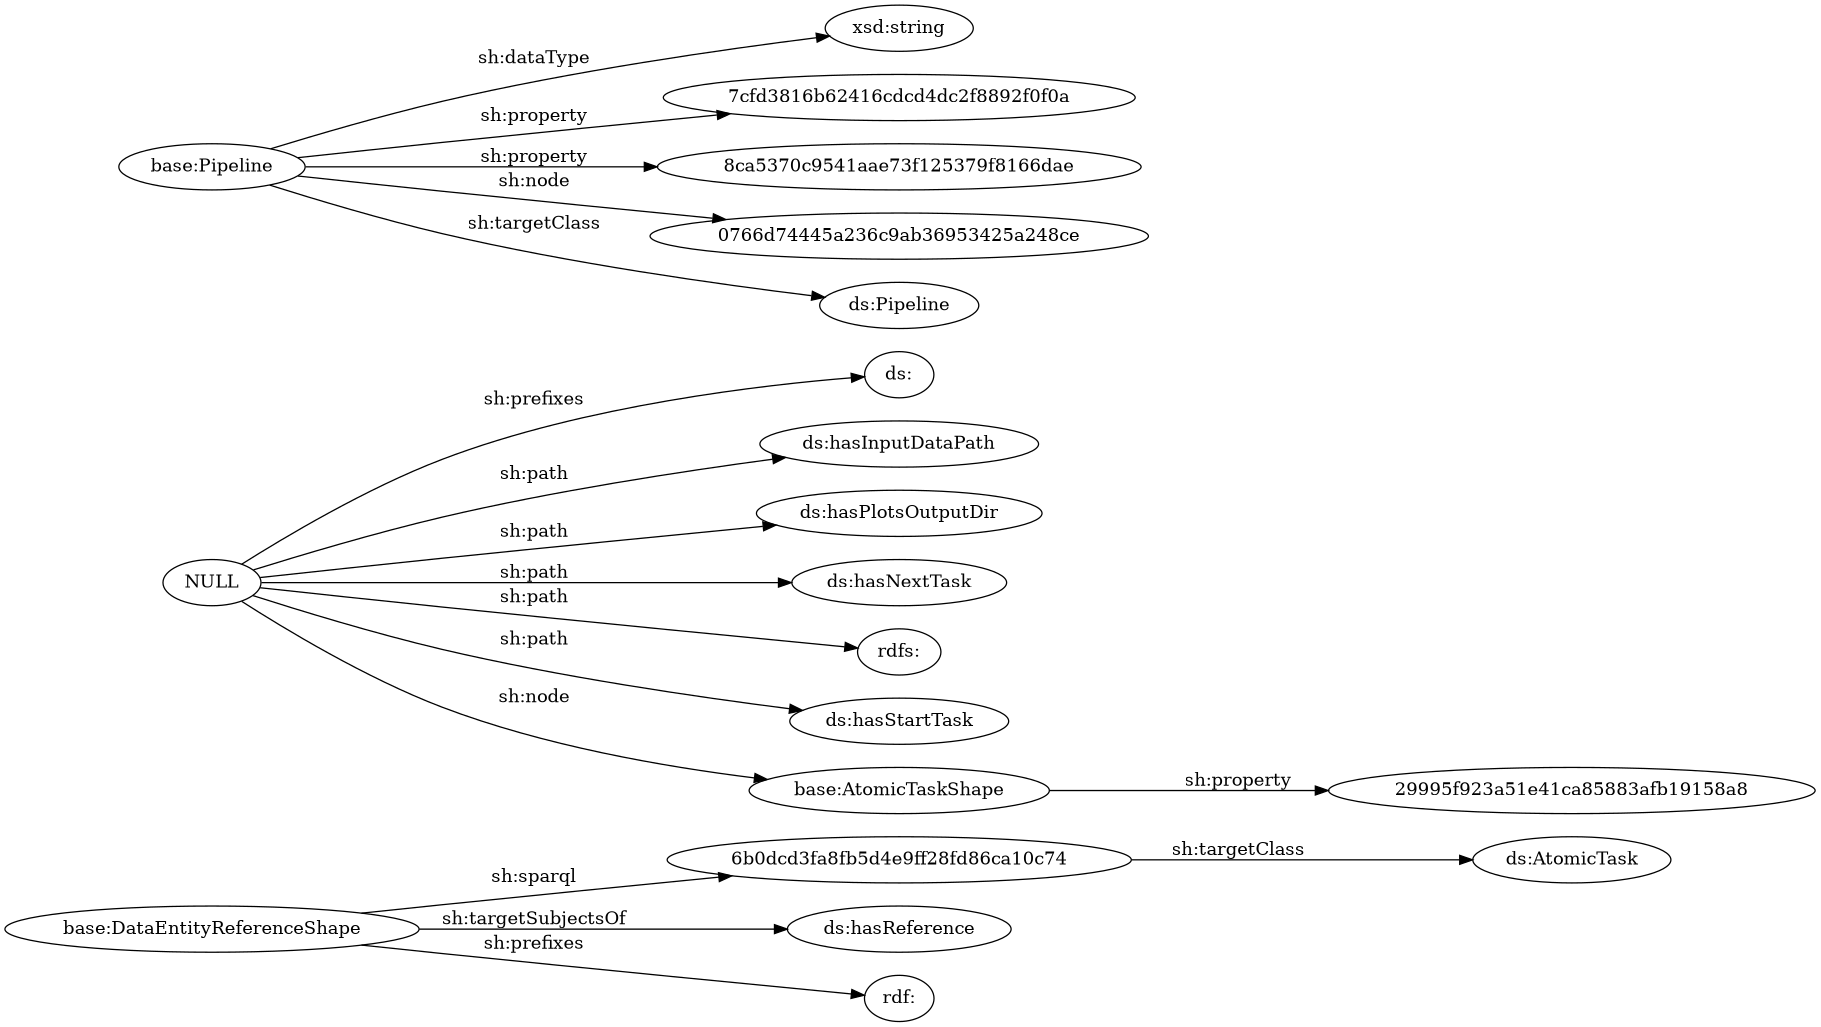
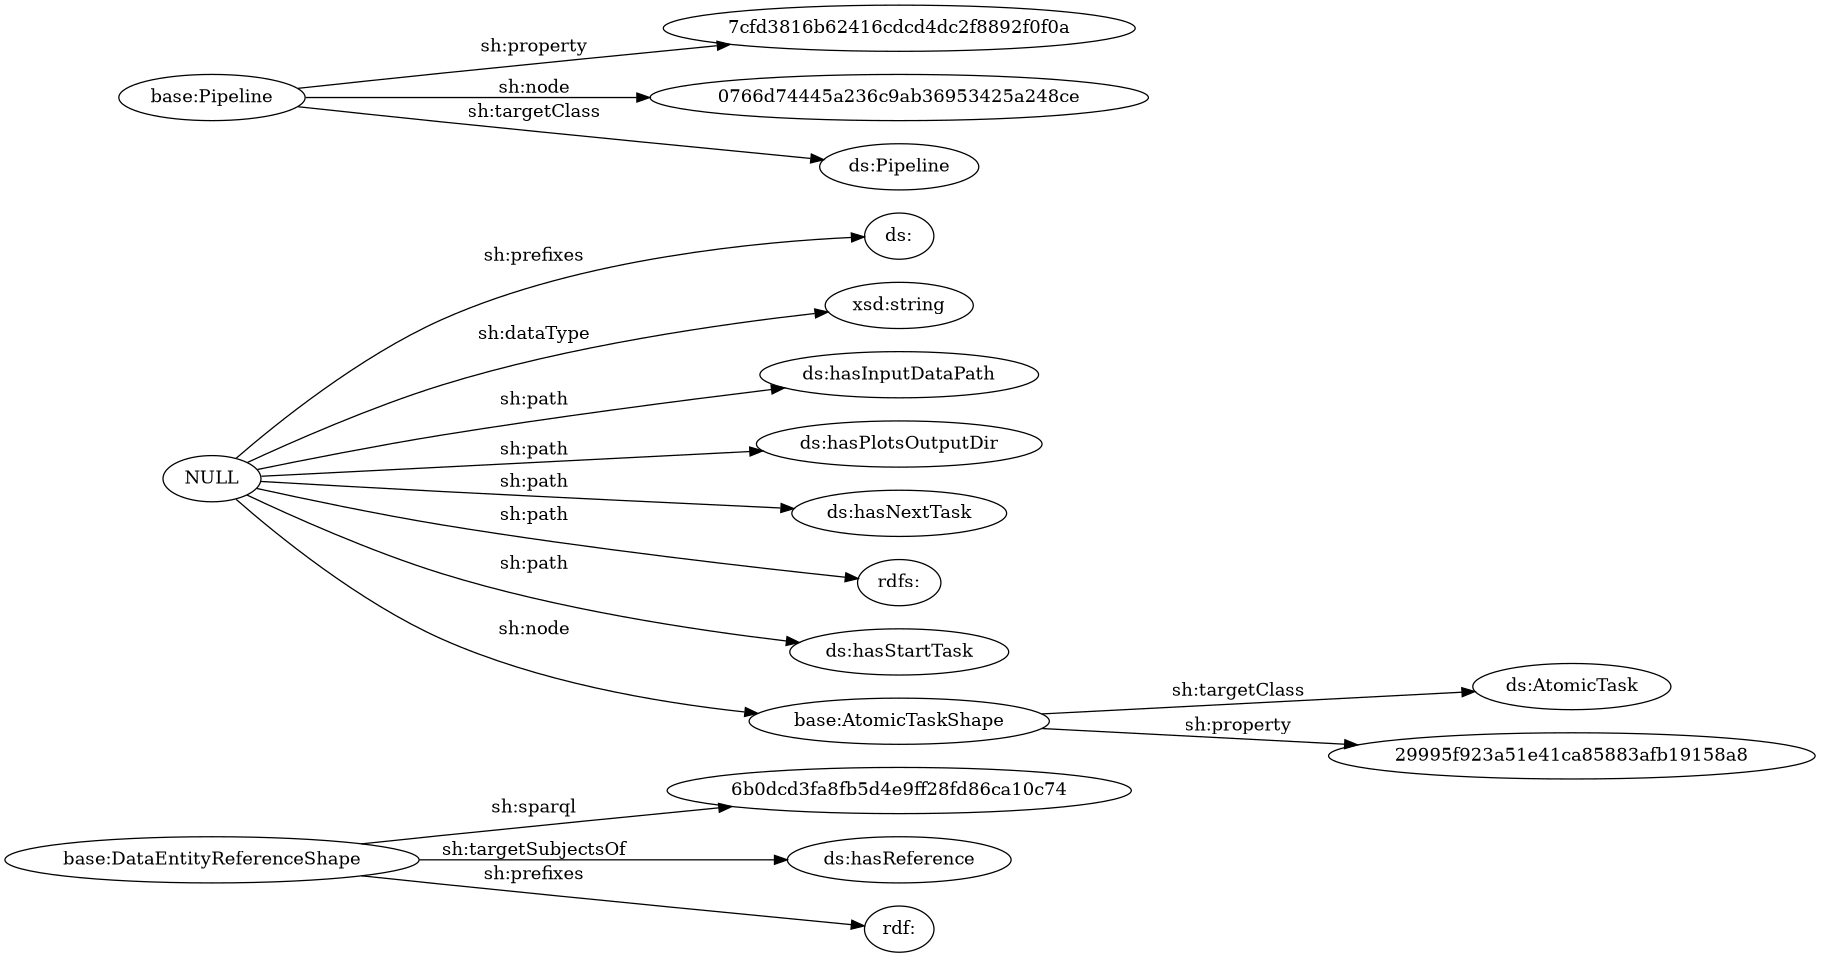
  digraph {
    rankdir=LR
    "base:DataEntityReferenceShape"
    "6b0dcd3fa8fb5d4e9ff28fd86ca10c74"
    "ds:hasReference"
    "rdf:"
    NULL
    "ds:"
    "xsd:string"
    "ds:hasInputDataPath"
    "ds:hasPlotsOutputDir"
    "ds:hasNextTask"
    "rdfs:"
    "ds:hasStartTask"
    "base:AtomicTaskShape"
    "ds:AtomicTask"
    "29995f923a51e41ca85883afb19158a8"
    "base:Pipeline"
    "7cfd3816b62416cdcd4dc2f8892f0f0a"
-   "8ca5370c9541aae73f125379f8166dae"
    "0766d74445a236c9ab36953425a248ce"
    "ds:Pipeline"
    "base:DataEntityReferenceShape" -> "6b0dcd3fa8fb5d4e9ff28fd86ca10c74" [label="sh:sparql"]
    "base:DataEntityReferenceShape" -> "ds:hasReference" [label="sh:targetSubjectsOf"]
    "base:DataEntityReferenceShape" -> "rdf:" [label="sh:prefixes"]
    NULL -> "ds:" [label="sh:prefixes"]
-   "base:Pipeline" -> "xsd:string" [label="sh:dataType"]
+   NULL -> "xsd:string" [label="sh:dataType"]
    NULL -> "ds:hasInputDataPath" [label="sh:path"]
    NULL -> "ds:hasPlotsOutputDir" [label="sh:path"]
    NULL -> "ds:hasNextTask" [label="sh:path"]
    NULL -> "rdfs:" [label="sh:path"]
    NULL -> "ds:hasStartTask" [label="sh:path"]
    NULL -> "base:AtomicTaskShape" [label="sh:node"]
-   "6b0dcd3fa8fb5d4e9ff28fd86ca10c74" -> "ds:AtomicTask" [label="sh:targetClass"]
+   "base:AtomicTaskShape" -> "ds:AtomicTask" [label="sh:targetClass"]
    "base:AtomicTaskShape" -> "29995f923a51e41ca85883afb19158a8" [label="sh:property"]
    "base:Pipeline" -> "7cfd3816b62416cdcd4dc2f8892f0f0a" [label="sh:property"]
-   "base:Pipeline" -> "8ca5370c9541aae73f125379f8166dae" [label="sh:property"]
    "base:Pipeline" -> "0766d74445a236c9ab36953425a248ce" [label="sh:node"]
    "base:Pipeline" -> "ds:Pipeline" [label="sh:targetClass"]
  }
